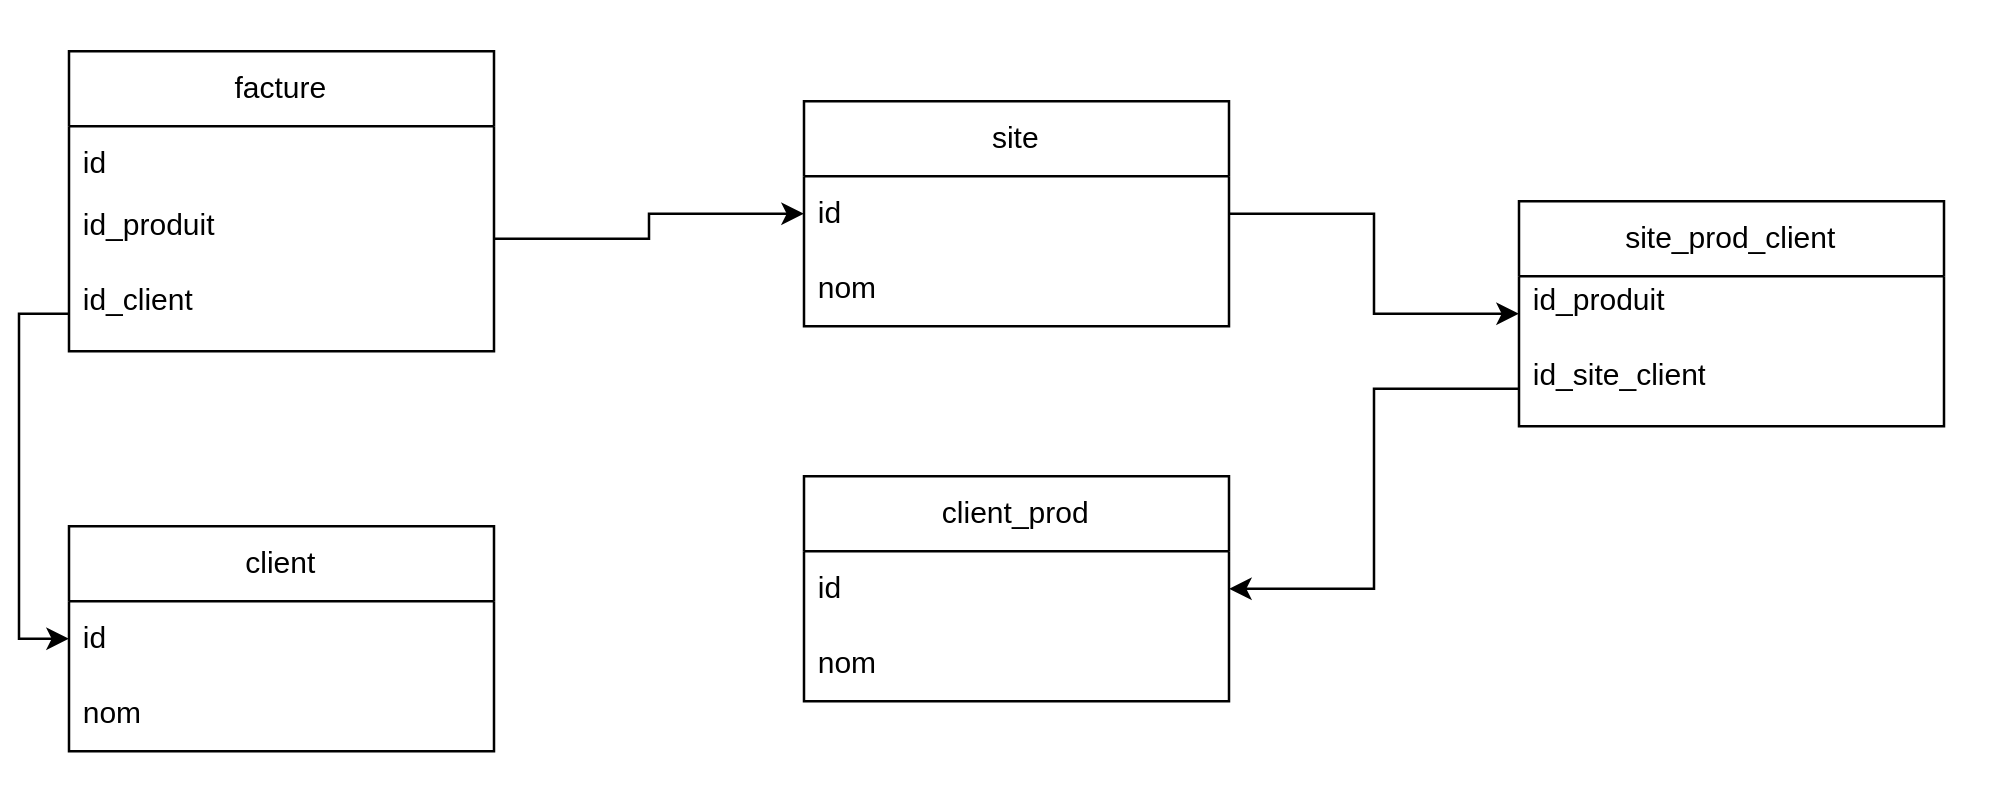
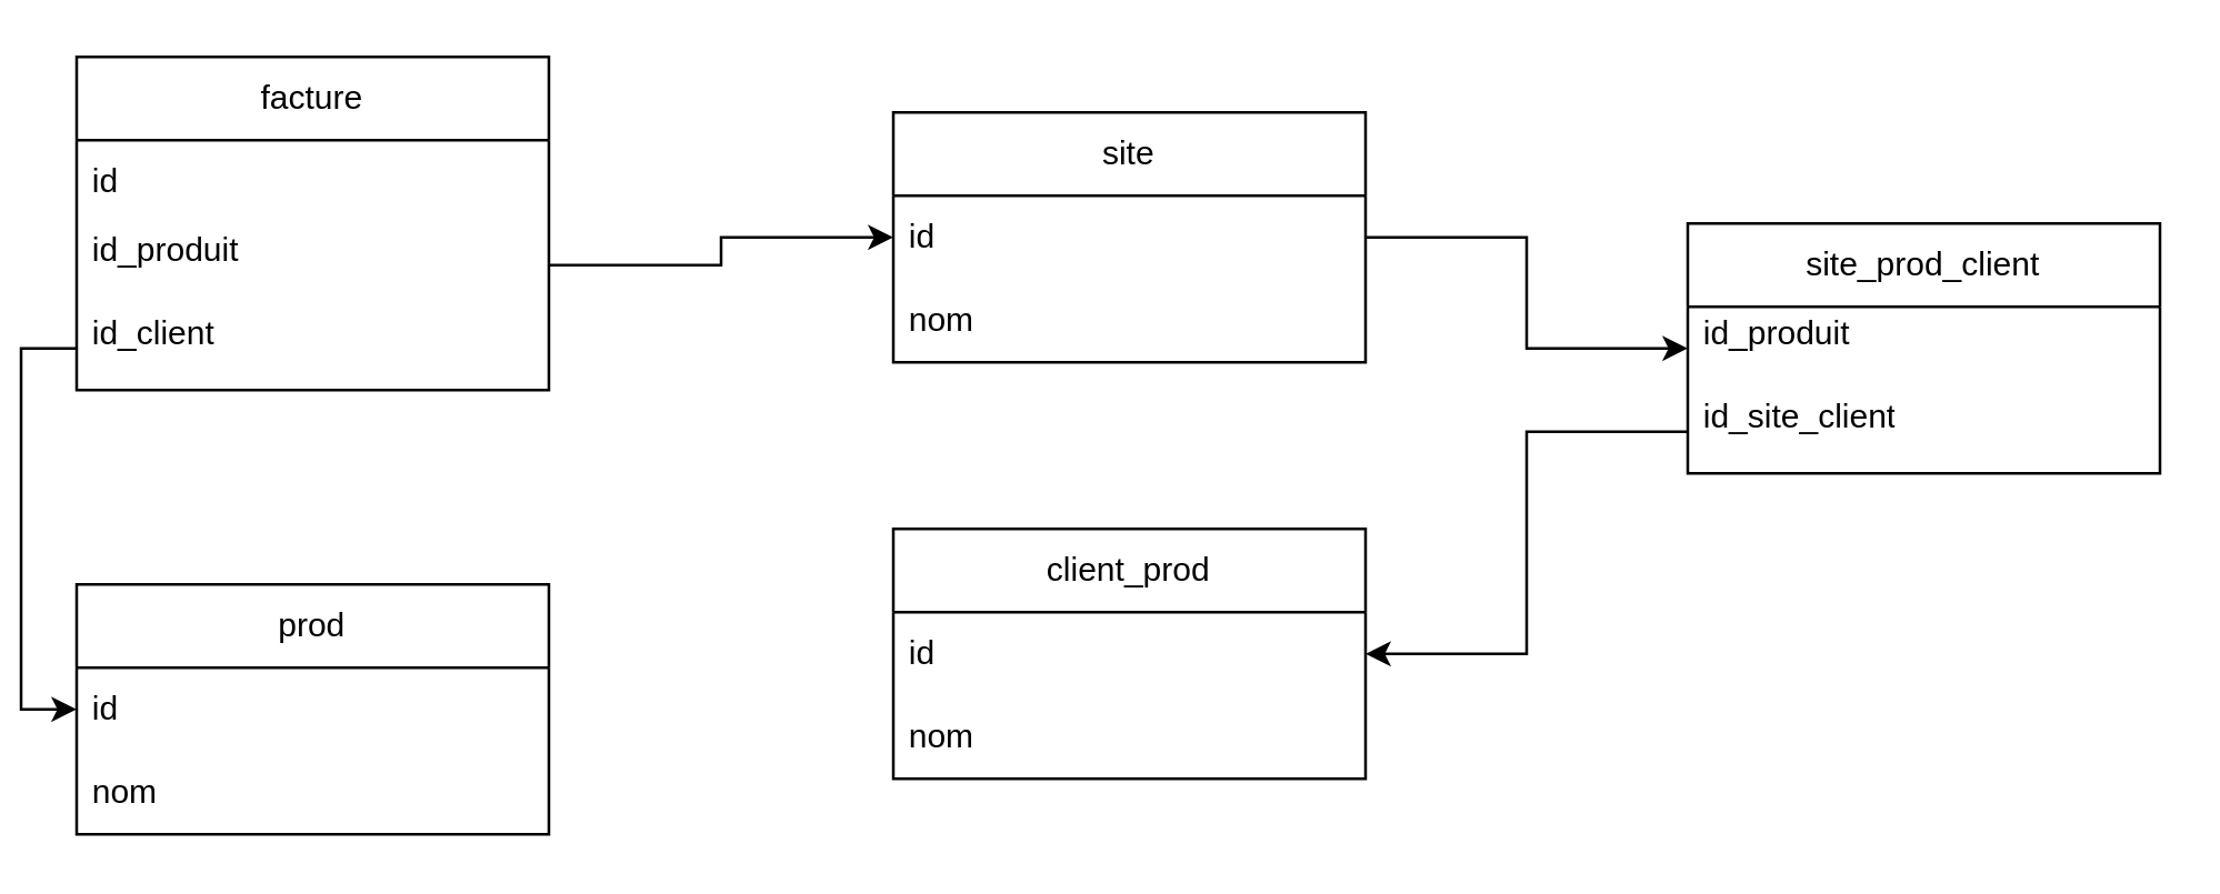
  <mxCell id="0" />
  <mxCell id="1" parent="0" />
  <mxCell id="2" value="facture" style="swimlane;fontStyle=0;childLayout=stackLayout;horizontal=1;startSize=30;horizontalStack=0;resizeParent=1;resizeParentMax=0;resizeLast=0;collapsible=1;marginBottom=0;whiteSpace=wrap;html=1;" vertex="1" parent="1"><mxGeometry x="20" y="20" width="170" height="120" as="geometry" /></mxCell>
  <mxCell id="3" value="id" style="text;strokeColor=none;fillColor=none;align=left;verticalAlign=middle;spacingLeft=4;spacingRight=4;overflow=hidden;points=[[0,0.5],[1,0.5]];portConstraint=eastwest;rotatable=0;whiteSpace=wrap;html=1;" vertex="1" parent="2"><mxGeometry y="30" width="170" height="30" as="geometry" /></mxCell>
  <mxCell id="4" value="&lt;div&gt;id_produit&lt;/div&gt;&lt;div&gt;&lt;br&gt;&lt;/div&gt;" style="text;strokeColor=none;fillColor=none;align=left;verticalAlign=middle;spacingLeft=4;spacingRight=4;overflow=hidden;points=[[0,0.5],[1,0.5]];portConstraint=eastwest;rotatable=0;whiteSpace=wrap;html=1;" vertex="1" parent="2"><mxGeometry y="60" width="170" height="30" as="geometry" /></mxCell>
  <mxCell id="5" value="&lt;div&gt;id_client&lt;/div&gt;&lt;div&gt;&lt;br&gt;&lt;/div&gt;" style="text;strokeColor=none;fillColor=none;align=left;verticalAlign=middle;spacingLeft=4;spacingRight=4;overflow=hidden;points=[[0,0.5],[1,0.5]];portConstraint=eastwest;rotatable=0;whiteSpace=wrap;html=1;" vertex="1" parent="2"><mxGeometry y="90" width="170" height="30" as="geometry" /></mxCell>
  <mxCell id="6" value="client_prod" style="swimlane;fontStyle=0;childLayout=stackLayout;horizontal=1;startSize=30;horizontalStack=0;resizeParent=1;resizeParentMax=0;resizeLast=0;collapsible=1;marginBottom=0;whiteSpace=wrap;html=1;" vertex="1" parent="1"><mxGeometry x="314" y="190" width="170" height="90" as="geometry" /></mxCell>
  <mxCell id="7" value="id" style="text;strokeColor=none;fillColor=none;align=left;verticalAlign=middle;spacingLeft=4;spacingRight=4;overflow=hidden;points=[[0,0.5],[1,0.5]];portConstraint=eastwest;rotatable=0;whiteSpace=wrap;html=1;" vertex="1" parent="6"><mxGeometry y="30" width="170" height="30" as="geometry" /></mxCell>
  <mxCell id="8" value="nom" style="text;strokeColor=none;fillColor=none;align=left;verticalAlign=middle;spacingLeft=4;spacingRight=4;overflow=hidden;points=[[0,0.5],[1,0.5]];portConstraint=eastwest;rotatable=0;whiteSpace=wrap;html=1;" vertex="1" parent="6"><mxGeometry y="60" width="170" height="30" as="geometry" /></mxCell>
  <mxCell id="9" value="site" style="swimlane;fontStyle=0;childLayout=stackLayout;horizontal=1;startSize=30;horizontalStack=0;resizeParent=1;resizeParentMax=0;resizeLast=0;collapsible=1;marginBottom=0;whiteSpace=wrap;html=1;" vertex="1" parent="1"><mxGeometry x="314" y="40" width="170" height="90" as="geometry" /></mxCell>
  <mxCell id="10" value="id" style="text;strokeColor=none;fillColor=none;align=left;verticalAlign=middle;spacingLeft=4;spacingRight=4;overflow=hidden;points=[[0,0.5],[1,0.5]];portConstraint=eastwest;rotatable=0;whiteSpace=wrap;html=1;" vertex="1" parent="9"><mxGeometry y="30" width="170" height="30" as="geometry" /></mxCell>
  <mxCell id="11" value="nom" style="text;strokeColor=none;fillColor=none;align=left;verticalAlign=middle;spacingLeft=4;spacingRight=4;overflow=hidden;points=[[0,0.5],[1,0.5]];portConstraint=eastwest;rotatable=0;whiteSpace=wrap;html=1;" vertex="1" parent="9"><mxGeometry y="60" width="170" height="30" as="geometry" /></mxCell>
- <mxCell id="12" value="client" style="swimlane;fontStyle=0;childLayout=stackLayout;horizontal=1;startSize=30;horizontalStack=0;resizeParent=1;resizeParentMax=0;resizeLast=0;collapsible=1;marginBottom=0;whiteSpace=wrap;html=1;" vertex="1" parent="1"><mxGeometry x="20" y="210" width="170" height="90" as="geometry" /></mxCell>
+ <mxCell id="12" value="prod" style="swimlane;fontStyle=0;childLayout=stackLayout;horizontal=1;startSize=30;horizontalStack=0;resizeParent=1;resizeParentMax=0;resizeLast=0;collapsible=1;marginBottom=0;whiteSpace=wrap;html=1;" vertex="1" parent="1"><mxGeometry x="20" y="210" width="170" height="90" as="geometry" /></mxCell>
  <mxCell id="13" value="id" style="text;strokeColor=none;fillColor=none;align=left;verticalAlign=middle;spacingLeft=4;spacingRight=4;overflow=hidden;points=[[0,0.5],[1,0.5]];portConstraint=eastwest;rotatable=0;whiteSpace=wrap;html=1;" vertex="1" parent="12"><mxGeometry y="30" width="170" height="30" as="geometry" /></mxCell>
  <mxCell id="14" value="nom" style="text;strokeColor=none;fillColor=none;align=left;verticalAlign=middle;spacingLeft=4;spacingRight=4;overflow=hidden;points=[[0,0.5],[1,0.5]];portConstraint=eastwest;rotatable=0;whiteSpace=wrap;html=1;" vertex="1" parent="12"><mxGeometry y="60" width="170" height="30" as="geometry" /></mxCell>
  <mxCell id="15" value="site_prod_client" style="swimlane;fontStyle=0;childLayout=stackLayout;horizontal=1;startSize=30;horizontalStack=0;resizeParent=1;resizeParentMax=0;resizeLast=0;collapsible=1;marginBottom=0;whiteSpace=wrap;html=1;" vertex="1" parent="1"><mxGeometry x="600" y="80" width="170" height="90" as="geometry" /></mxCell>
  <mxCell id="16" value="&lt;div&gt;id_produit&lt;/div&gt;&lt;div&gt;&lt;br&gt;&lt;/div&gt;" style="text;strokeColor=none;fillColor=none;align=left;verticalAlign=middle;spacingLeft=4;spacingRight=4;overflow=hidden;points=[[0,0.5],[1,0.5]];portConstraint=eastwest;rotatable=0;whiteSpace=wrap;html=1;" vertex="1" parent="15"><mxGeometry y="30" width="170" height="30" as="geometry" /></mxCell>
  <mxCell id="17" value="&lt;div&gt;id_site_client&lt;/div&gt;&lt;div&gt;&lt;br&gt;&lt;/div&gt;" style="text;strokeColor=none;fillColor=none;align=left;verticalAlign=middle;spacingLeft=4;spacingRight=4;overflow=hidden;points=[[0,0.5],[1,0.5]];portConstraint=eastwest;rotatable=0;whiteSpace=wrap;html=1;" vertex="1" parent="15"><mxGeometry y="60" width="170" height="30" as="geometry" /></mxCell>
  <mxCell id="18" style="edgeStyle=orthogonalEdgeStyle;rounded=0;orthogonalLoop=1;jettySize=auto;html=1;entryX=0;entryY=0.5;entryDx=0;entryDy=0;" edge="1" parent="1" source="5" target="13"><mxGeometry relative="1" as="geometry"><mxPoint x="80" y="160" as="sourcePoint" /></mxGeometry></mxCell>
  <mxCell id="19" style="edgeStyle=orthogonalEdgeStyle;rounded=0;orthogonalLoop=1;jettySize=auto;html=1;exitX=1;exitY=0.5;exitDx=0;exitDy=0;entryX=0;entryY=0.5;entryDx=0;entryDy=0;" edge="1" parent="1" source="4" target="10"><mxGeometry relative="1" as="geometry" /></mxCell>
  <mxCell id="20" style="edgeStyle=orthogonalEdgeStyle;rounded=0;orthogonalLoop=1;jettySize=auto;html=1;exitX=1;exitY=0.5;exitDx=0;exitDy=0;" edge="1" parent="1" source="10" target="16"><mxGeometry relative="1" as="geometry"><mxPoint x="520" y="85" as="targetPoint" /></mxGeometry></mxCell>
  <mxCell id="21" style="edgeStyle=orthogonalEdgeStyle;rounded=0;orthogonalLoop=1;jettySize=auto;html=1;exitX=0;exitY=0.5;exitDx=0;exitDy=0;entryX=1;entryY=0.5;entryDx=0;entryDy=0;" edge="1" parent="1" source="17" target="7"><mxGeometry relative="1" as="geometry" /></mxCell>
